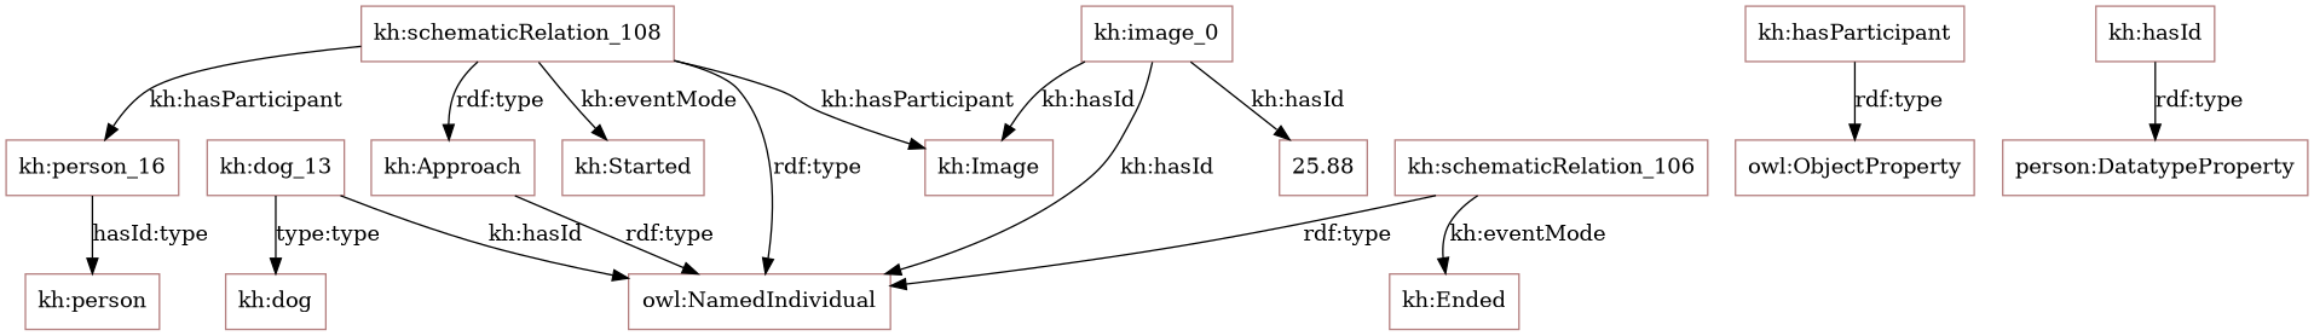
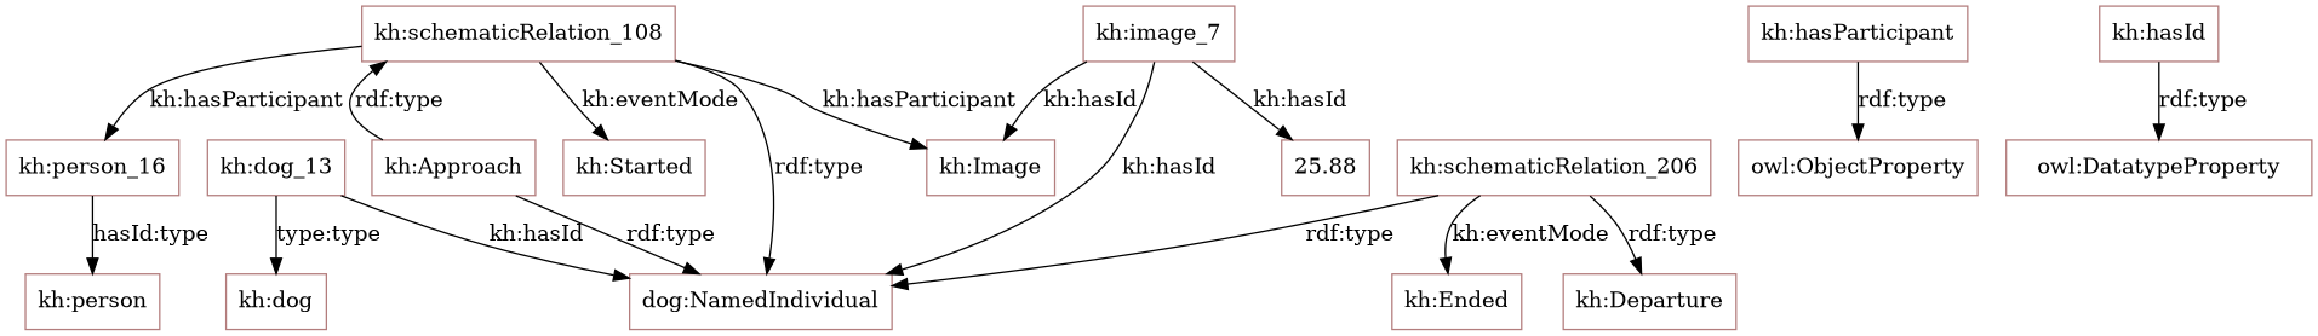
  digraph {
    node [color="1.0 0.3 0.7" shape=box]
    n1 [label="kh:schematicRelation_108"]
-   n2 [label="owl:NamedIndividual"]
+   n2 [label="dog:NamedIndividual"]
    n3 [label="kh:person_16"]
    n4 [label="kh:Started"]
    n5 [label="kh:Approach"]
    n6 [label="kh:Image"]
    n7 [label="kh:dog_13"]
    n8 [label="kh:dog"]
    n9 [label="kh:person"]
    n10 [label="kh:hasParticipant"]
    n11 [label="owl:ObjectProperty"]
-   n12 [label="kh:image_0"]
+   n12 [label="kh:image_7"]
    n13 [label=25.88]
-   n14 [label="kh:schematicRelation_106"]
+   n14 [label="kh:schematicRelation_206"]
    n15 [label="kh:Ended"]
+   n16 [label="kh:Departure"]
    n17 [label="kh:hasId"]
-   n18 [label="person:DatatypeProperty"]
+   n18 [label="owl:DatatypeProperty"]
    n1 -> n2 [label="rdf:type"]
    n1 -> n3 [label="kh:hasParticipant"]
    n1 -> n4 [label="kh:eventMode"]
-   n1 -> n5 [label="rdf:type"]
+   n5 -> n1 [label="rdf:type"]
    n1 -> n6 [label="kh:hasParticipant"]
    n3 -> n9 [label="hasId:type"]
    n5 -> n2 [label="rdf:type"]
    n7 -> n2 [label="kh:hasId"]
    n7 -> n8 [label="type:type"]
    n10 -> n11 [label="rdf:type"]
    n12 -> n2 [label="kh:hasId"]
    n12 -> n6 [label="kh:hasId"]
    n12 -> n13 [label="kh:hasId"]
    n14 -> n2 [label="rdf:type"]
    n14 -> n15 [label="kh:eventMode"]
+   n14 -> n16 [label="rdf:type"]
    n17 -> n18 [label="rdf:type"]
  }
